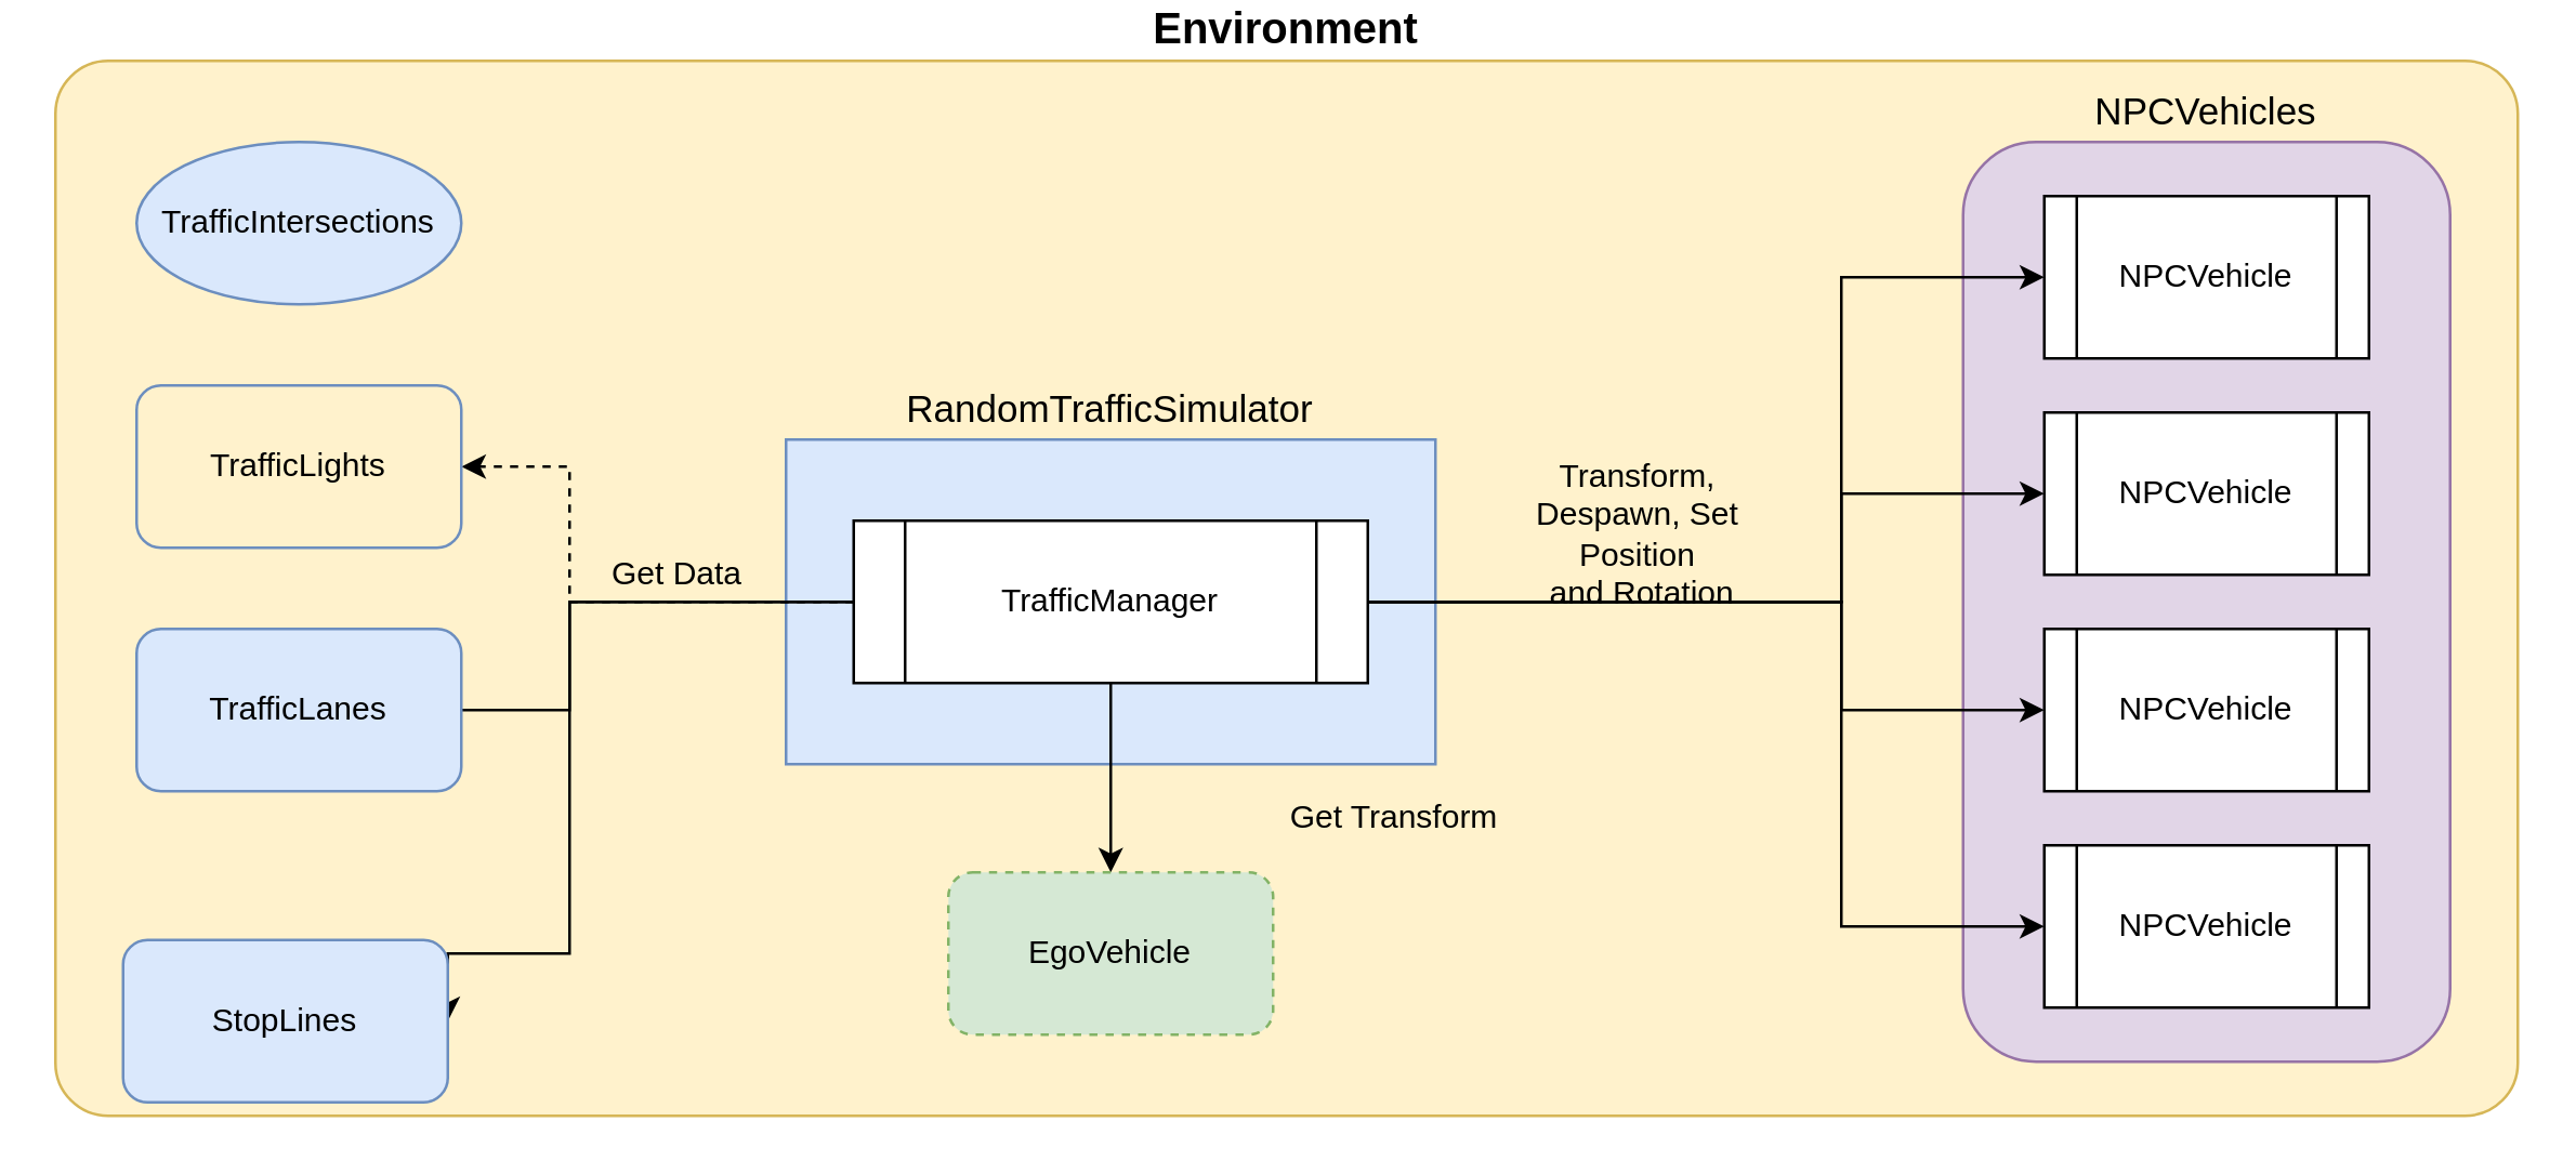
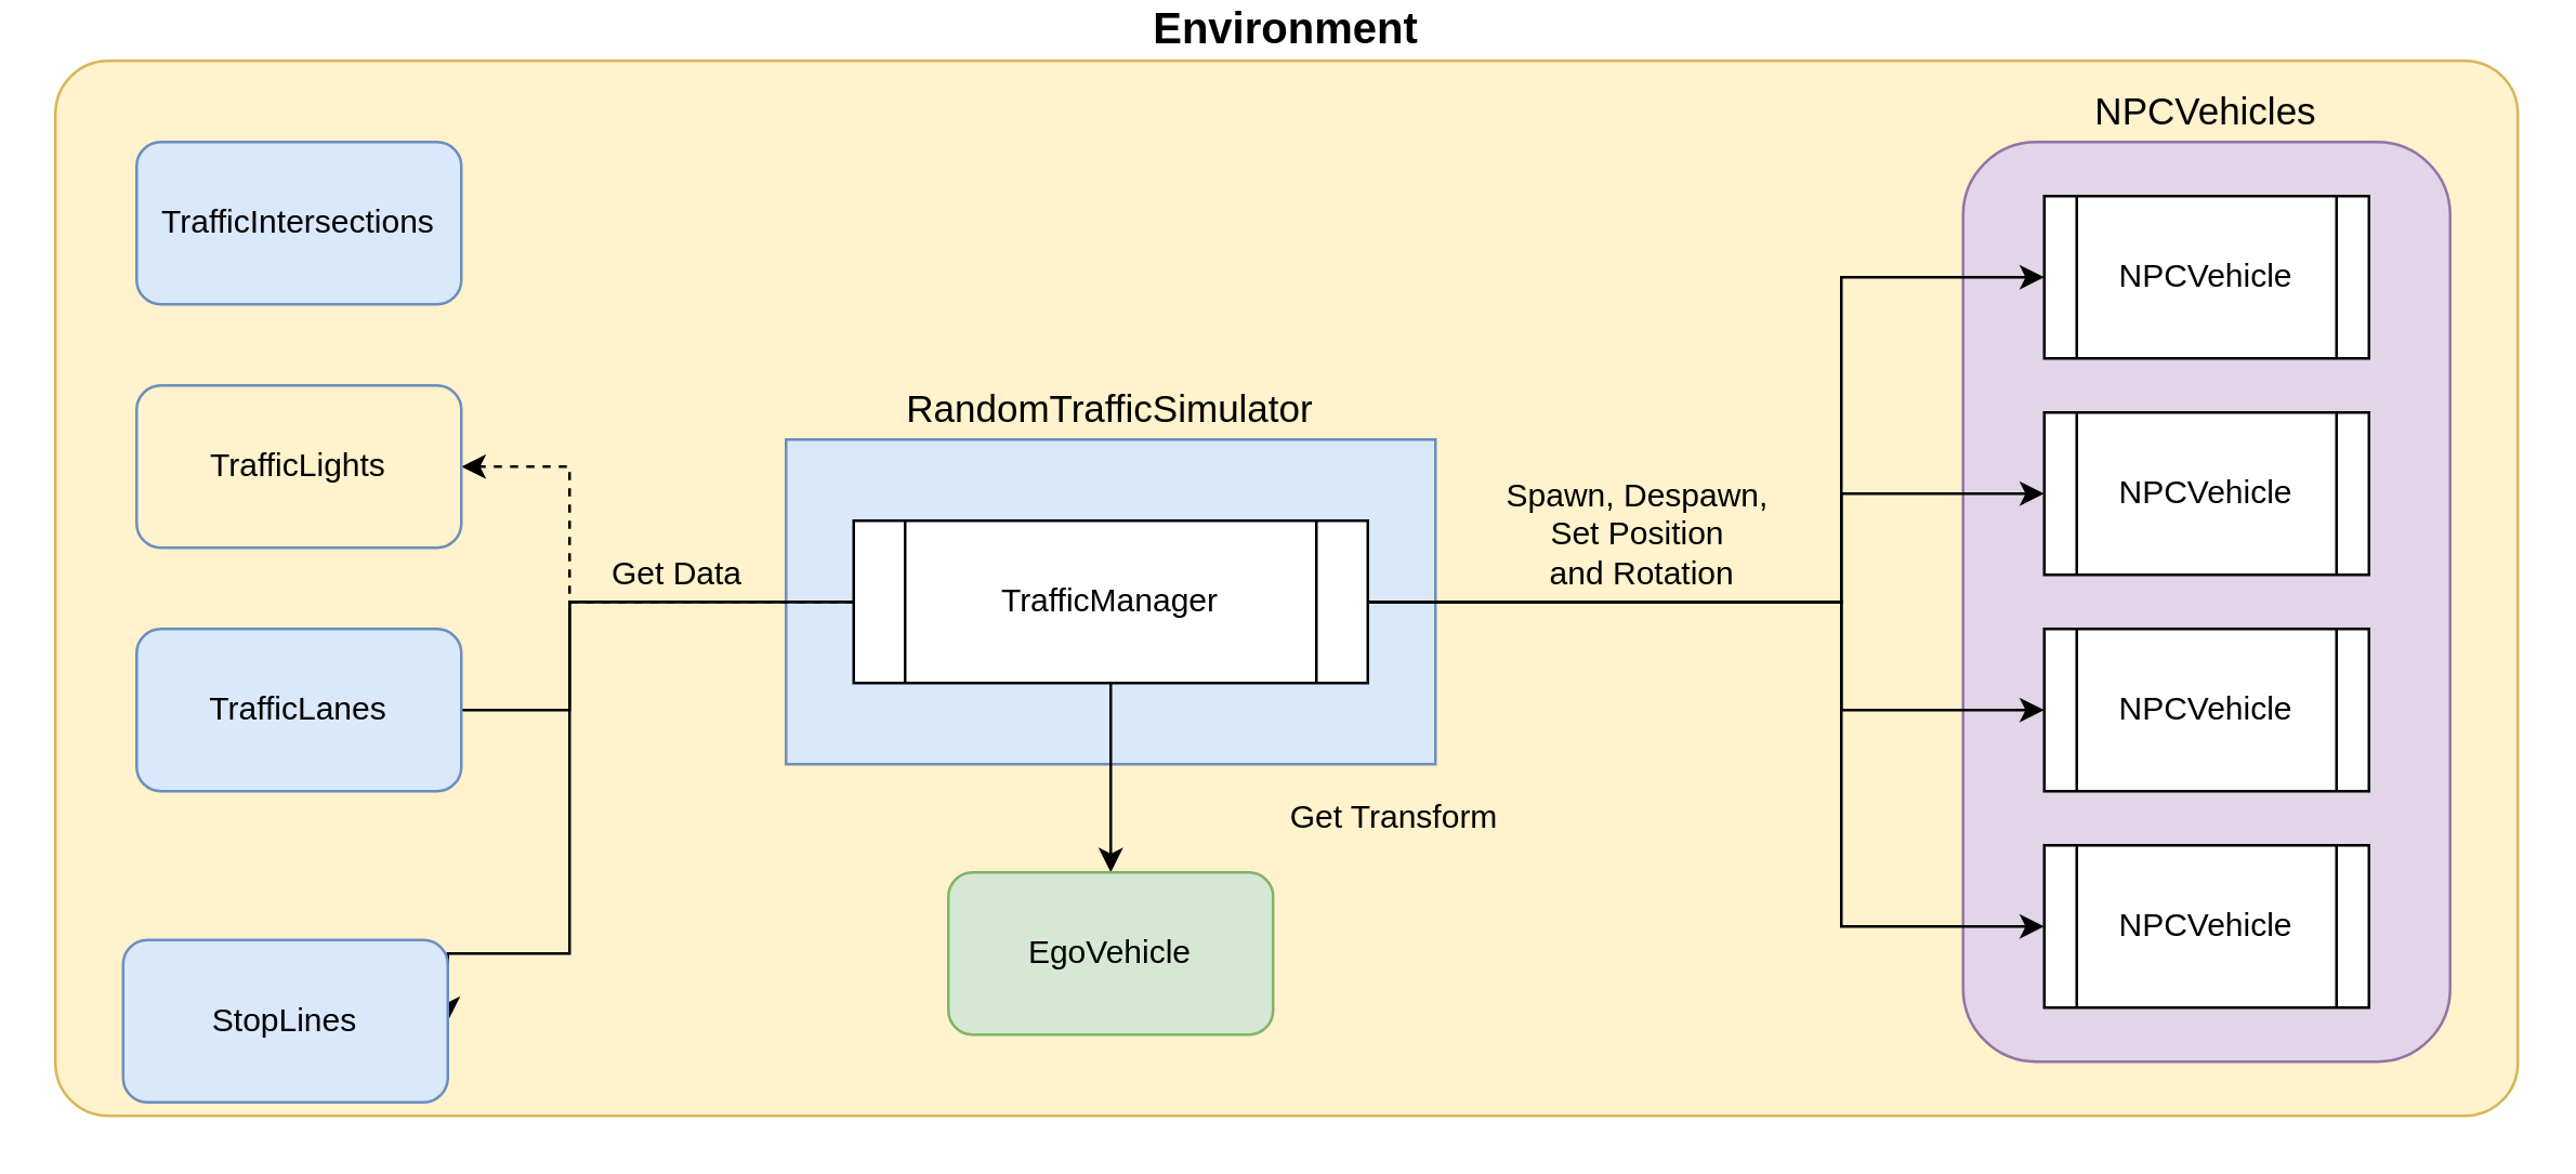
  <mxCell id="0" />
  <mxCell id="1" parent="0" />
  <mxCell id="2" value="&lt;div&gt;Environment&lt;/div&gt;" style="rounded=1;whiteSpace=wrap;html=1;fillColor=#fff2cc;strokeColor=#d6b656;fontSize=16;fontStyle=1;verticalAlign=bottom;labelPosition=center;verticalLabelPosition=top;align=center;arcSize=5;" vertex="1" parent="1"><mxGeometry x="20" y="20" width="910" height="390" as="geometry" /></mxCell>
  <mxCell id="3" value="&lt;div style=&quot;font-size: 14px;&quot;&gt;NPCVehicles&lt;/div&gt;" style="rounded=1;whiteSpace=wrap;html=1;fillColor=#e1d5e7;strokeColor=#9673a6;verticalAlign=bottom;labelPosition=center;verticalLabelPosition=top;align=center;fontSize=14;" vertex="1" parent="1"><mxGeometry x="725" y="50" width="180" height="340" as="geometry" /></mxCell>
  <mxCell id="4" value="&lt;div&gt;NPCVehicle&lt;/div&gt;" style="shape=process;whiteSpace=wrap;html=1;backgroundOutline=1;" vertex="1" parent="1"><mxGeometry x="755" y="70" width="120" height="60" as="geometry" /></mxCell>
  <mxCell id="5" value="&lt;div&gt;NPCVehicle&lt;/div&gt;" style="shape=process;whiteSpace=wrap;html=1;backgroundOutline=1;" vertex="1" parent="1"><mxGeometry x="755" y="150" width="120" height="60" as="geometry" /></mxCell>
  <mxCell id="6" value="&lt;div&gt;NPCVehicle&lt;/div&gt;" style="shape=process;whiteSpace=wrap;html=1;backgroundOutline=1;" vertex="1" parent="1"><mxGeometry x="755" y="230" width="120" height="60" as="geometry" /></mxCell>
  <mxCell id="7" value="&lt;div&gt;NPCVehicle&lt;/div&gt;" style="shape=process;whiteSpace=wrap;html=1;backgroundOutline=1;" vertex="1" parent="1"><mxGeometry x="755" y="310" width="120" height="60" as="geometry" /></mxCell>
  <mxCell id="8" value="&lt;div style=&quot;font-size: 14px;&quot;&gt;RandomTrafficSimulator&lt;/div&gt;" style="rounded=0;whiteSpace=wrap;html=1;fillColor=#dae8fc;strokeColor=#6c8ebf;verticalAlign=bottom;labelPosition=center;verticalLabelPosition=top;align=center;fontSize=14;" vertex="1" parent="1"><mxGeometry x="290" y="160" width="240" height="120" as="geometry" /></mxCell>
  <mxCell id="9" style="edgeStyle=orthogonalEdgeStyle;rounded=0;orthogonalLoop=1;jettySize=auto;html=1;exitX=1;exitY=0.5;exitDx=0;exitDy=0;entryX=0;entryY=0.5;entryDx=0;entryDy=0;" edge="1" parent="1" source="17" target="5"><mxGeometry relative="1" as="geometry"><Array as="points"><mxPoint x="680" y="220" /><mxPoint x="680" y="180" /></Array></mxGeometry></mxCell>
  <mxCell id="10" style="edgeStyle=orthogonalEdgeStyle;rounded=0;orthogonalLoop=1;jettySize=auto;html=1;exitX=1;exitY=0.5;exitDx=0;exitDy=0;entryX=0;entryY=0.5;entryDx=0;entryDy=0;" edge="1" parent="1" source="17" target="6"><mxGeometry relative="1" as="geometry"><Array as="points"><mxPoint x="680" y="220" /><mxPoint x="680" y="260" /></Array></mxGeometry></mxCell>
  <mxCell id="11" style="edgeStyle=orthogonalEdgeStyle;rounded=0;orthogonalLoop=1;jettySize=auto;html=1;exitX=1;exitY=0.5;exitDx=0;exitDy=0;entryX=0;entryY=0.5;entryDx=0;entryDy=0;" edge="1" parent="1" source="17" target="7"><mxGeometry relative="1" as="geometry"><Array as="points"><mxPoint x="680" y="220" /><mxPoint x="680" y="340" /></Array></mxGeometry></mxCell>
  <mxCell id="12" style="edgeStyle=orthogonalEdgeStyle;rounded=0;orthogonalLoop=1;jettySize=auto;html=1;exitX=1;exitY=0.5;exitDx=0;exitDy=0;entryX=0;entryY=0.5;entryDx=0;entryDy=0;" edge="1" parent="1" source="17" target="4"><mxGeometry relative="1" as="geometry"><Array as="points"><mxPoint x="680" y="220" /><mxPoint x="680" y="100" /></Array></mxGeometry></mxCell>
  <mxCell id="13" style="edgeStyle=orthogonalEdgeStyle;rounded=0;orthogonalLoop=1;jettySize=auto;html=1;exitX=0.5;exitY=1;exitDx=0;exitDy=0;entryX=0.5;entryY=0;entryDx=0;entryDy=0;" edge="1" parent="1" source="17" target="19"><mxGeometry relative="1" as="geometry"><Array as="points" /></mxGeometry></mxCell>
  <mxCell id="14" style="edgeStyle=orthogonalEdgeStyle;rounded=0;orthogonalLoop=1;jettySize=auto;html=1;exitX=0;exitY=0.5;exitDx=0;exitDy=0;entryX=1;entryY=0.5;entryDx=0;entryDy=0;dashed=1;" edge="1" parent="1" source="17" target="21"><mxGeometry relative="1" as="geometry"><Array as="points"><mxPoint x="210" y="220" /><mxPoint x="210" y="170" /></Array></mxGeometry></mxCell>
  <mxCell id="15" style="edgeStyle=orthogonalEdgeStyle;rounded=0;orthogonalLoop=1;jettySize=auto;html=1;exitX=0;exitY=0.5;exitDx=0;exitDy=0;entryX=1;entryY=0.5;entryDx=0;entryDy=0;endArrow=none;" edge="1" parent="1" source="17" target="22"><mxGeometry relative="1" as="geometry"><Array as="points"><mxPoint x="210" y="220" /><mxPoint x="210" y="260" /></Array></mxGeometry></mxCell>
  <mxCell id="16" style="edgeStyle=orthogonalEdgeStyle;rounded=0;orthogonalLoop=1;jettySize=auto;html=1;exitX=0;exitY=0.5;exitDx=0;exitDy=0;entryX=1;entryY=0.5;entryDx=0;entryDy=0;" edge="1" parent="1" source="17" target="23"><mxGeometry relative="1" as="geometry"><Array as="points"><mxPoint x="210" y="220" /><mxPoint x="210" y="350" /></Array></mxGeometry></mxCell>
  <mxCell id="17" value="&lt;div&gt;TrafficManager&lt;/div&gt;" style="shape=process;whiteSpace=wrap;html=1;backgroundOutline=1;" vertex="1" parent="1"><mxGeometry x="315" y="190" width="190" height="60" as="geometry" /></mxCell>
- <mxCell id="18" value="&lt;div&gt;Transform, Despawn, Set Position&lt;/div&gt;&amp;nbsp;and Rotation" style="text;html=1;strokeColor=none;fillColor=none;align=center;verticalAlign=middle;whiteSpace=wrap;rounded=0;" vertex="1" parent="1"><mxGeometry x="550" y="170" width="110" height="50" as="geometry" /></mxCell>
- <mxCell id="19" value="EgoVehicle" style="rounded=1;whiteSpace=wrap;html=1;fillColor=#d5e8d4;strokeColor=#82b366;dashed=1;" vertex="1" parent="1"><mxGeometry x="350" y="320" width="120" height="60" as="geometry" /></mxCell>
+ <mxCell id="18" value="&lt;div&gt;Spawn, Despawn, Set Position&lt;/div&gt;&amp;nbsp;and Rotation" style="text;html=1;strokeColor=none;fillColor=none;align=center;verticalAlign=middle;whiteSpace=wrap;rounded=0;" vertex="1" parent="1"><mxGeometry x="550" y="170" width="110" height="50" as="geometry" /></mxCell>
+ <mxCell id="19" value="EgoVehicle" style="rounded=1;whiteSpace=wrap;html=1;fillColor=#d5e8d4;strokeColor=#82b366;" vertex="1" parent="1"><mxGeometry x="350" y="320" width="120" height="60" as="geometry" /></mxCell>
  <mxCell id="20" value="Get Transform" style="text;html=1;strokeColor=none;fillColor=none;align=center;verticalAlign=middle;whiteSpace=wrap;rounded=0;" vertex="1" parent="1"><mxGeometry x="470" y="290" width="90" height="20" as="geometry" /></mxCell>
  <mxCell id="21" value="TrafficLights" style="rounded=1;whiteSpace=wrap;html=1;fillColor=#fff2cc;strokeColor=#6c8ebf;" vertex="1" parent="1"><mxGeometry x="50" y="140" width="120" height="60" as="geometry" /></mxCell>
  <mxCell id="22" value="TrafficLanes" style="rounded=1;whiteSpace=wrap;html=1;fillColor=#dae8fc;strokeColor=#6c8ebf;" vertex="1" parent="1"><mxGeometry x="50" y="230" width="120" height="60" as="geometry" /></mxCell>
  <mxCell id="23" value="StopLines" style="rounded=1;whiteSpace=wrap;html=1;fillColor=#dae8fc;strokeColor=#6c8ebf;" vertex="1" parent="1"><mxGeometry x="45" y="345" width="120" height="60" as="geometry" /></mxCell>
- <mxCell id="24" value="TrafficIntersections" style="ellipse;whiteSpace=wrap;html=1;fillColor=#dae8fc;strokeColor=#6c8ebf;" vertex="1" parent="1"><mxGeometry x="50" y="50" width="120" height="60" as="geometry" /></mxCell>
+ <mxCell id="24" value="TrafficIntersections" style="rounded=1;whiteSpace=wrap;html=1;fillColor=#dae8fc;strokeColor=#6c8ebf;" vertex="1" parent="1"><mxGeometry x="50" y="50" width="120" height="60" as="geometry" /></mxCell>
  <mxCell id="25" value="Get Data" style="text;html=1;strokeColor=none;fillColor=none;align=center;verticalAlign=middle;whiteSpace=wrap;rounded=0;" vertex="1" parent="1"><mxGeometry x="220" y="200" width="60" height="20" as="geometry" /></mxCell>
